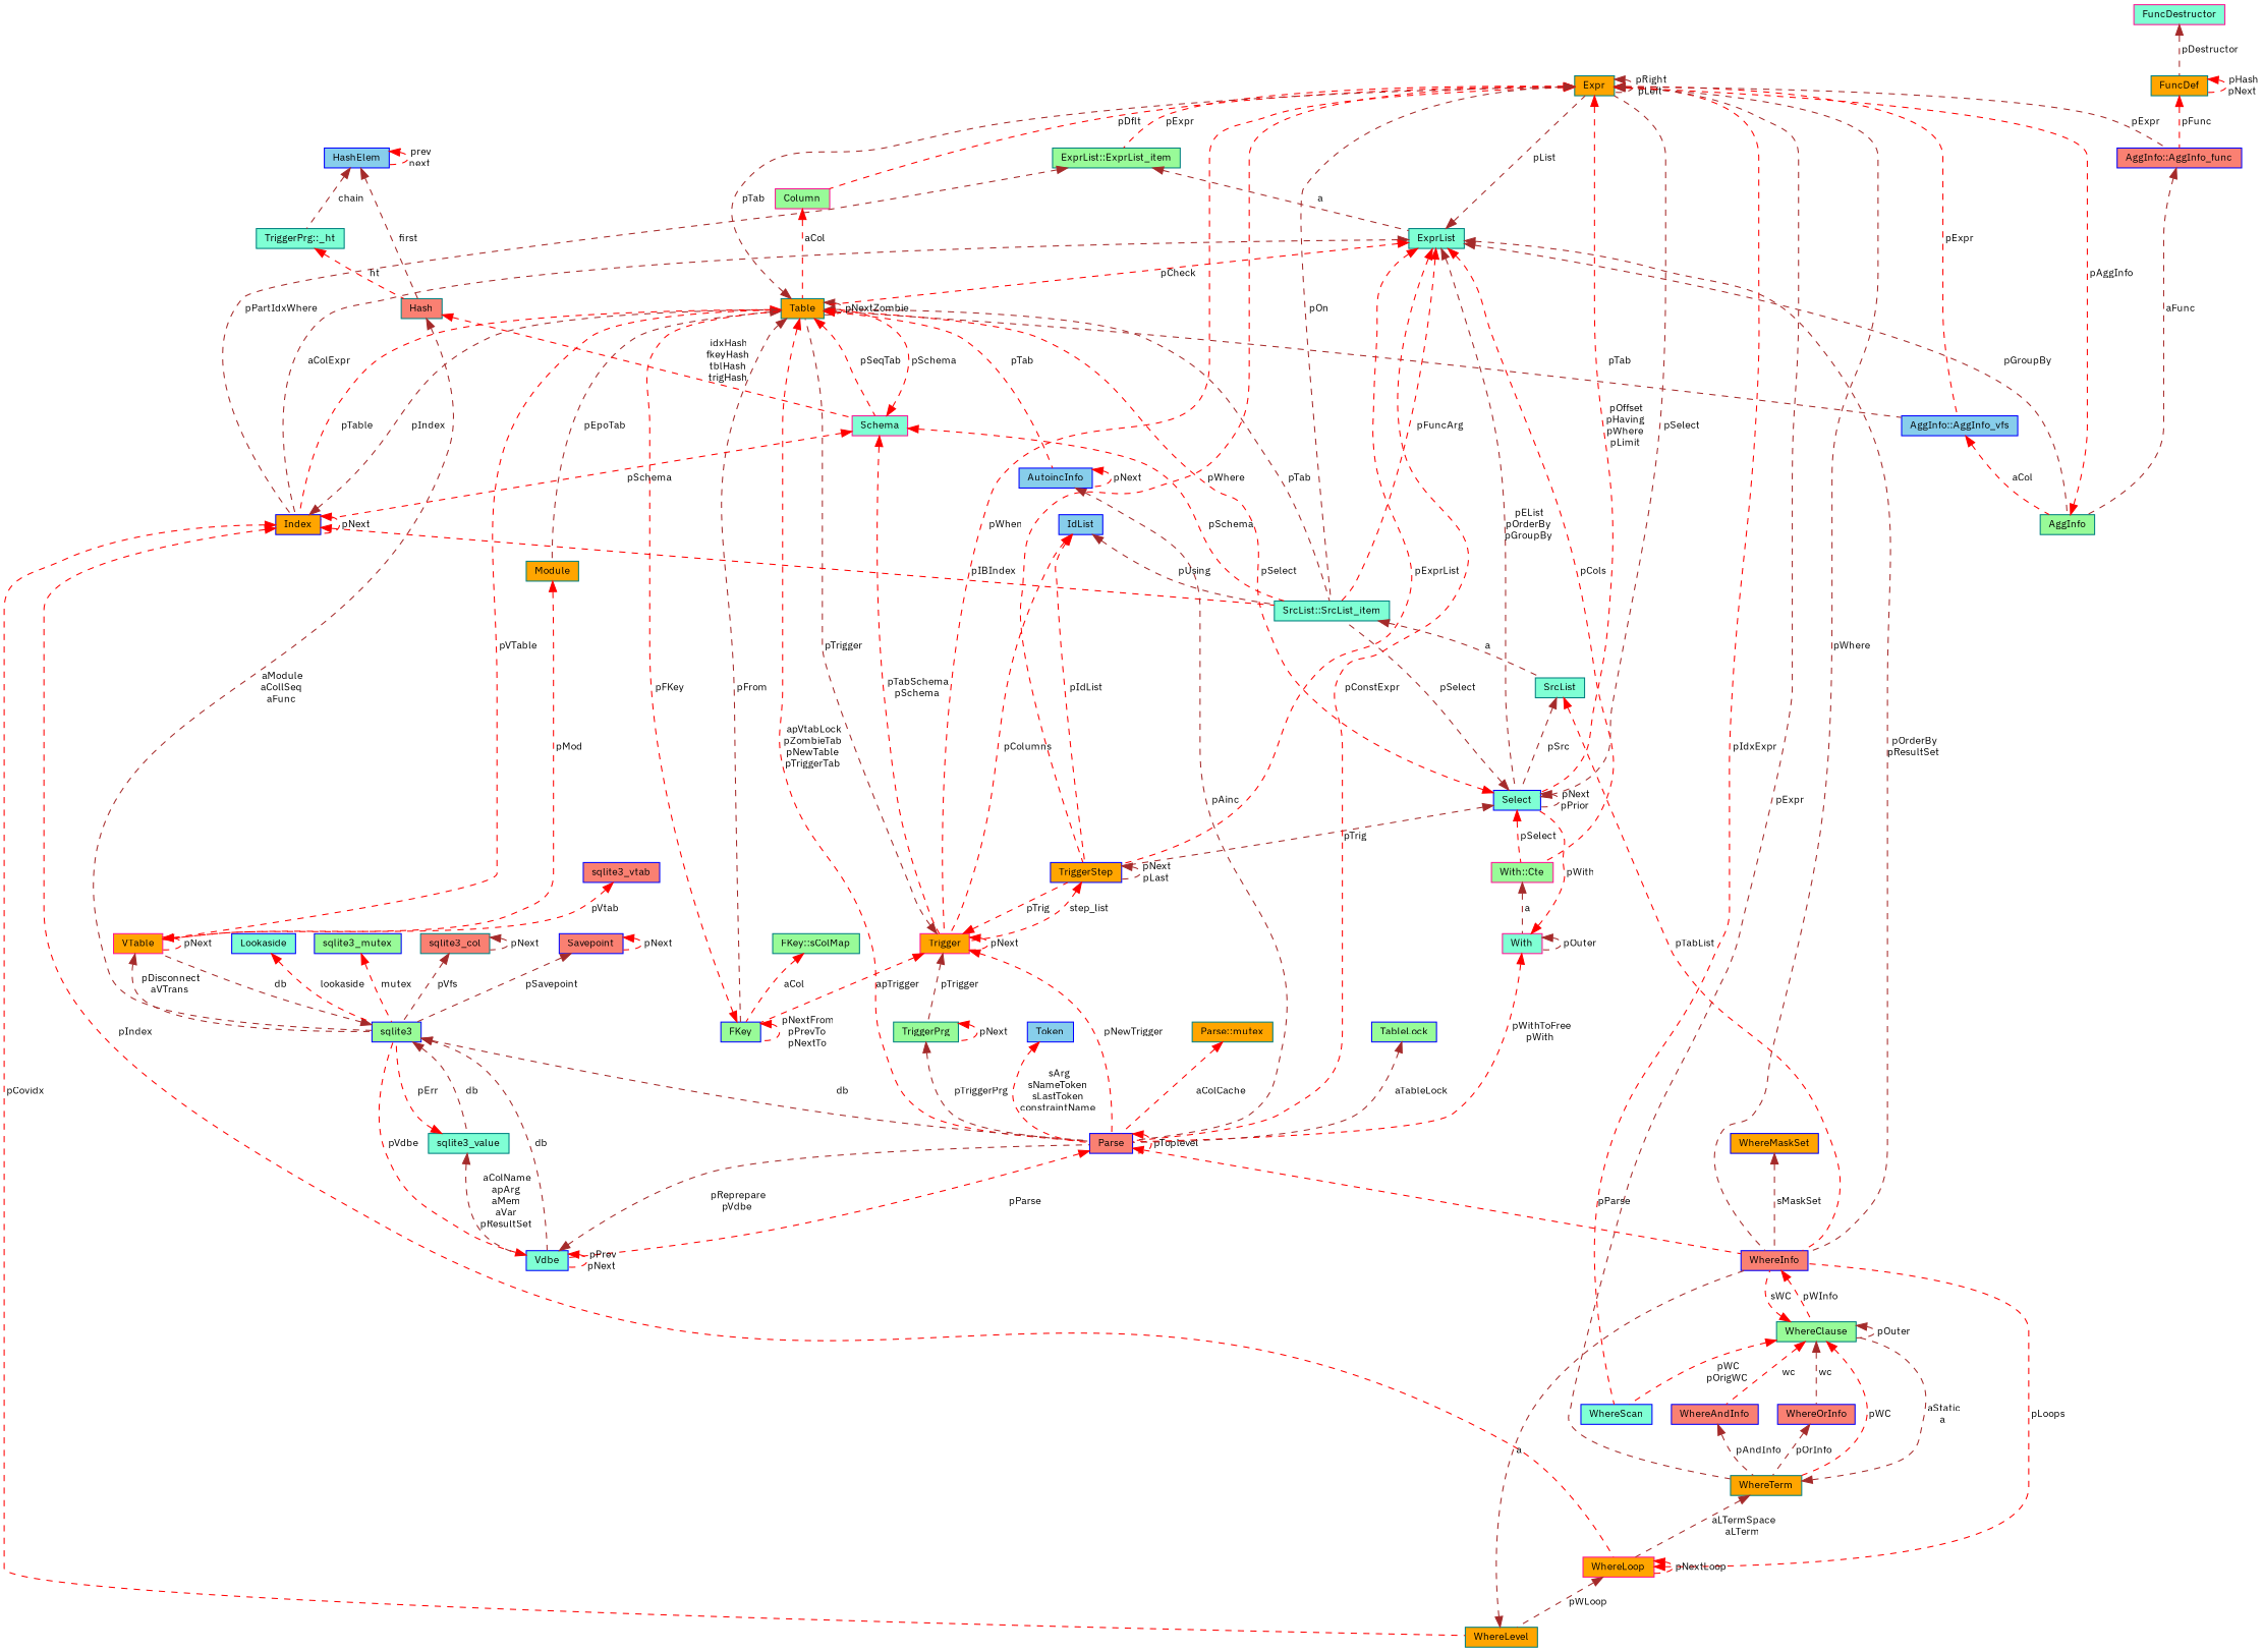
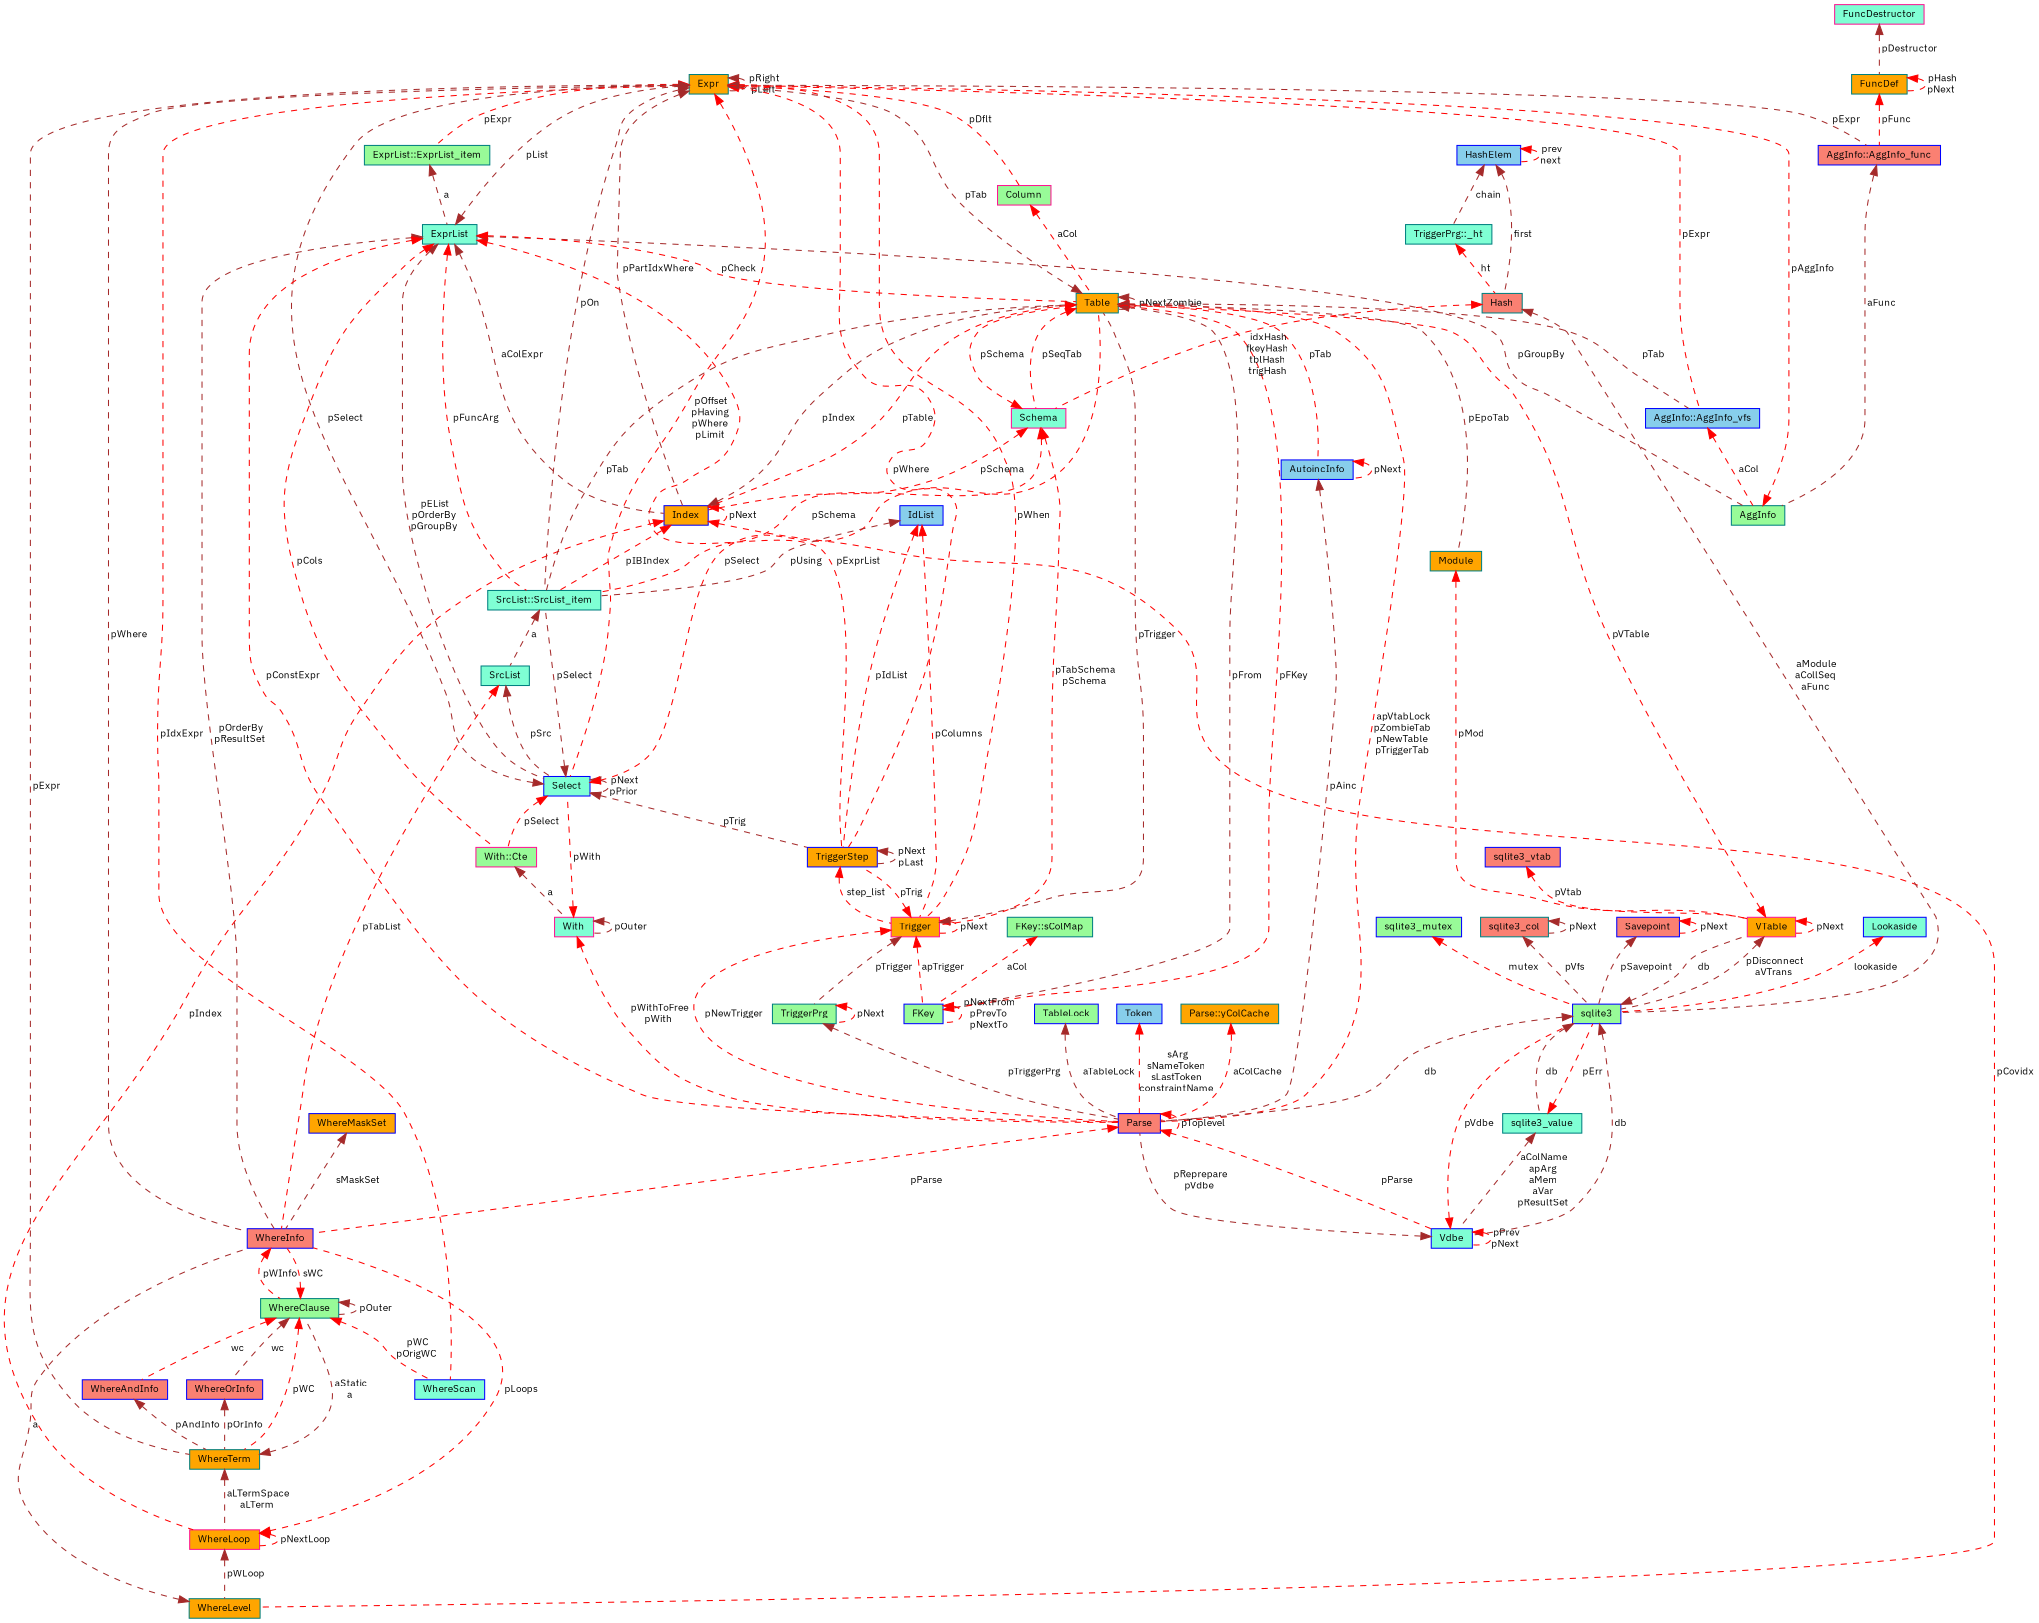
  digraph {
    fontname="IBM Plex Sans"
    node [color=blue fillcolor=orange fontname="IBM Plex Sans" fontsize=10 shape=record style=filled]
    edge [color=red dir=back fontname="IBM Plex Sans" fontsize=10 labelfontname=Helvetica labelfontsize=10 style=dashed]
    n1 [fillcolor=aquamarine fontcolor=black height=0.2 label=WhereScan width=0.4]
    n2 [color=teal height=0.2 label=Expr width=0.4]
    n3 [fillcolor=skyblue height=0.2 label="AggInfo::AggInfo_vfs" width=0.4]
    n4 [color=deeppink fillcolor=palegreen height=0.2 label=Column width=0.4]
    n5 [color=deeppink height=0.2 label=Trigger width=0.4]
    n6 [height=0.2 label=TriggerStep width=0.4]
    n7 [fillcolor=aquamarine height=0.2 label=Select width=0.4]
    n8 [color=teal fillcolor=palegreen height=0.2 label="ExprList::ExprList_item" width=0.4]
    n9 [color=teal fillcolor=aquamarine height=0.2 label="SrcList::SrcList_item" width=0.4]
    n10 [height=0.2 label=Index width=0.4]
    n11 [fillcolor=salmon height=0.2 label="AggInfo::AggInfo_func" width=0.4]
    n12 [color=teal height=0.2 label=WhereTerm width=0.4]
    n13 [fillcolor=salmon height=0.2 label=WhereInfo width=0.4]
    n14 [color=teal fillcolor=palegreen height=0.2 label=AggInfo width=0.4]
    n15 [color=teal height=0.2 label=Table width=0.4]
    n16 [fillcolor=palegreen height=0.2 label=FKey width=0.4]
    n17 [fillcolor=salmon height=0.2 label=Parse width=0.4]
    n18 [color=teal fillcolor=palegreen height=0.2 label=TriggerPrg width=0.4]
    n19 [color=deeppink fillcolor=palegreen height=0.2 label="With::Cte" width=0.4]
    n20 [color=teal fillcolor=aquamarine height=0.2 label=ExprList width=0.4]
    n21 [color=teal fillcolor=aquamarine height=0.2 label=SrcList width=0.4]
    n22 [color=deeppink height=0.2 label=WhereLoop width=0.4]
    n23 [color=teal height=0.2 label=WhereLevel width=0.4]
    n24 [color=teal fillcolor=palegreen height=0.2 label=WhereClause width=0.4]
    n25 [color=deeppink fillcolor=aquamarine height=0.2 label=Schema width=0.4]
    n26 [fillcolor=skyblue height=0.2 label=AutoincInfo width=0.4]
    n27 [color=teal height=0.2 label=Module width=0.4]
    n28 [fillcolor=aquamarine height=0.2 label=Vdbe width=0.4]
    n29 [color=deeppink height=0.2 label=VTable width=0.4]
    n30 [color=teal fillcolor=salmon height=0.2 label=Hash width=0.4]
    n31 [fillcolor=palegreen height=0.2 label=sqlite3 width=0.4]
    n32 [color=teal fillcolor=aquamarine height=0.2 label=sqlite3_value width=0.4]
    n33 [color=teal fillcolor=aquamarine height=0.2 label="TriggerPrg::_ht" width=0.4]
    n34 [fillcolor=skyblue height=0.2 label=HashElem width=0.4]
    n35 [color=teal fillcolor=palegreen height=0.2 label="FKey::sColMap" width=0.4]
    n36 [fillcolor=skyblue height=0.2 label=IdList width=0.4]
    n37 [color=deeppink fillcolor=aquamarine height=0.2 label=With width=0.4]
    n38 [fillcolor=palegreen height=0.2 label=TableLock width=0.4]
    n39 [fillcolor=skyblue height=0.2 label=Token width=0.4]
-   n40 [color=teal height=0.2 label="Parse::mutex" width=0.4]
+   n40 [color=teal height=0.2 label="Parse::yColCache" width=0.4]
    n41 [fillcolor=salmon height=0.2 label=Savepoint width=0.4]
    n42 [fillcolor=aquamarine height=0.2 label=Lookaside width=0.4]
    n43 [fillcolor=palegreen height=0.2 label=sqlite3_mutex width=0.4]
    n44 [color=teal fillcolor=salmon height=0.2 label=sqlite3_col width=0.4]
    n45 [fillcolor=salmon height=0.2 label=sqlite3_vtab width=0.4]
    n46 [color=teal height=0.2 label=FuncDef width=0.4]
    n47 [color=deeppink fillcolor=aquamarine height=0.2 label=FuncDestructor width=0.4]
    n48 [fillcolor=salmon height=0.2 label=WhereAndInfo width=0.4]
    n49 [fillcolor=salmon height=0.2 label=WhereOrInfo width=0.4]
    n50 [height=0.2 label=WhereMaskSet width=0.4]
    n2 -> n1 [label=" pIdxExpr"]
    n2 -> n2 [color=brown label=" pRight\npLeft"]
    n2 -> n3 [label=" pExpr"]
    n2 -> n4 [label=" pDflt"]
    n2 -> n5 [label=" pWhen"]
    n2 -> n6 [label=" pWhere"]
    n2 -> n7 [label=" pOffset\npHaving\npWhere\npLimit"]
    n2 -> n8 [label=" pExpr"]
    n2 -> n9 [color=brown label=" pOn"]
-   n8 -> n10 [color=brown label=" pPartIdxWhere"]
+   n2 -> n10 [color=brown label=" pPartIdxWhere"]
    n2 -> n11 [color=brown label=" pExpr"]
    n2 -> n12 [color=brown label=" pExpr"]
    n2 -> n13 [color=brown label=" pWhere"]
    n3 -> n14 [label=" aCol"]
    n4 -> n15 [label=" aCol"]
    n5 -> n5 [label=" pNext"]
    n5 -> n6 [label=" pTrig"]
    n5 -> n15 [color=brown label=" pTrigger"]
    n5 -> n16 [label=" apTrigger"]
    n5 -> n17 [label=" pNewTrigger"]
    n5 -> n18 [color=brown label=" pTrigger"]
    n6 -> n5 [label=" step_list"]
    n6 -> n6 [color=brown label=" pNext\npLast"]
    n7 -> n2 [color=brown label=" pSelect"]
    n7 -> n6 [color=brown label=" pTrig"]
    n7 -> n7 [color=brown label=" pNext\npPrior"]
    n7 -> n9 [color=brown label=" pSelect"]
    n7 -> n15 [label=" pSelect"]
    n7 -> n19 [label=" pSelect"]
    n8 -> n20 [color=brown label=" a"]
    n9 -> n21 [color=brown label=" a"]
    n10 -> n9 [label=" pIBIndex"]
    n10 -> n10 [label=" pNext"]
    n10 -> n15 [color=brown label=" pIndex"]
    n10 -> n22 [label=" pIndex"]
    n10 -> n23 [label=" pCovidx"]
    n11 -> n14 [color=brown label=" aFunc"]
    n12 -> n22 [color=brown label=" aLTermSpace\naLTerm"]
    n12 -> n24 [color=brown label=" aStatic\na"]
    n13 -> n24 [label=" pWInfo"]
    n14 -> n2 [label=" pAggInfo"]
    n15 -> n2 [color=brown label=" pTab"]
    n15 -> n3 [color=brown label=" pTab"]
    n15 -> n9 [color=brown label=" pTab"]
    n15 -> n10 [label=" pTable"]
    n15 -> n15 [color=brown label=" pNextZombie"]
    n15 -> n16 [color=brown label=" pFrom"]
    n15 -> n17 [label=" apVtabLock\npZombieTab\npNewTable\npTriggerTab"]
    n15 -> n25 [label=" pSeqTab"]
    n15 -> n26 [label=" pTab"]
    n15 -> n27 [color=brown label=" pEpoTab"]
    n16 -> n15 [label=" pFKey"]
    n16 -> n16 [label=" pNextFrom\npPrevTo\npNextTo"]
    n17 -> n13 [label=" pParse"]
    n17 -> n17 [label=" pToplevel"]
    n17 -> n28 [label=" pParse"]
    n18 -> n17 [color=brown label=" pTriggerPrg"]
    n18 -> n18 [label=" pNext"]
    n19 -> n37 [color=brown label=" a"]
    n20 -> n2 [color=brown label=" pList"]
    n20 -> n6 [label=" pExprList"]
    n20 -> n7 [color=brown label=" pEList\npOrderBy\npGroupBy"]
    n20 -> n9 [label=" pFuncArg"]
    n20 -> n10 [color=brown label=" aColExpr"]
    n20 -> n13 [color=brown label=" pOrderBy\npResultSet"]
    n20 -> n14 [color=brown label=" pGroupBy"]
    n20 -> n15 [label=" pCheck"]
    n20 -> n17 [label=" pConstExpr"]
    n20 -> n19 [label=" pCols"]
    n21 -> n7 [color=brown label=" pSrc"]
    n21 -> n13 [label=" pTabList"]
    n22 -> n13 [label=" pLoops"]
    n22 -> n22 [label=" pNextLoop"]
    n22 -> n23 [color=brown label=" pWLoop"]
    n23 -> n13 [color=brown label=" a"]
    n24 -> n1 [label=" pWC\npOrigWC"]
    n24 -> n12 [label=" pWC"]
    n24 -> n13 [label=" sWC"]
    n24 -> n24 [color=brown label=" pOuter"]
    n24 -> n48 [label=" wc"]
    n24 -> n49 [color=brown label=" wc"]
    n25 -> n5 [label=" pTabSchema\npSchema"]
    n25 -> n9 [label=" pSchema"]
    n25 -> n10 [label=" pSchema"]
    n25 -> n15 [label=" pSchema"]
    n26 -> n17 [color=brown label=" pAinc"]
    n26 -> n26 [label=" pNext"]
    n27 -> n29 [label=" pMod"]
    n28 -> n17 [color=brown label=" pReprepare\npVdbe"]
    n28 -> n28 [label=" pPrev\npNext"]
    n28 -> n31 [label=" pVdbe"]
    n29 -> n15 [label=" pVTable"]
    n29 -> n29 [label=" pNext"]
    n29 -> n31 [color=brown label=" pDisconnect\naVTrans"]
    n30 -> n25 [label=" idxHash\nfkeyHash\ntblHash\ntrigHash"]
    n30 -> n31 [color=brown label=" aModule\naCollSeq\naFunc"]
    n31 -> n17 [color=brown label=" db"]
    n31 -> n28 [color=brown label=" db"]
    n31 -> n29 [color=brown label=" db"]
    n31 -> n32 [color=brown label=" db"]
    n32 -> n28 [color=brown label=" aColName\napArg\naMem\naVar\npResultSet"]
    n32 -> n31 [label=" pErr"]
    n33 -> n30 [label=" ht"]
    n34 -> n30 [color=brown label=" first"]
    n34 -> n33 [color=brown label=" chain"]
    n34 -> n34 [label=" prev\nnext"]
    n35 -> n16 [label=" aCol"]
    n36 -> n5 [label=" pColumns"]
    n36 -> n6 [label=" pIdList"]
    n36 -> n9 [color=brown label=" pUsing"]
    n37 -> n7 [label=" pWith"]
    n37 -> n17 [label=" pWithToFree\npWith"]
    n37 -> n37 [color=brown label=" pOuter"]
    n38 -> n17 [color=brown label=" aTableLock"]
    n39 -> n17 [label=" sArg\nsNameToken\nsLastToken\nconstraintName"]
    n40 -> n17 [label=" aColCache"]
    n41 -> n31 [color=brown label=" pSavepoint"]
    n41 -> n41 [label=" pNext"]
    n42 -> n31 [label=" lookaside"]
    n43 -> n31 [label=" mutex"]
    n44 -> n31 [color=brown label=" pVfs"]
    n44 -> n44 [color=brown label=" pNext"]
    n45 -> n29 [label=" pVtab"]
    n46 -> n11 [label=" pFunc"]
    n46 -> n46 [label=" pHash\npNext"]
    n47 -> n46 [color=brown label=" pDestructor"]
    n48 -> n12 [color=brown label=" pAndInfo"]
    n49 -> n12 [color=brown label=" pOrInfo"]
    n50 -> n13 [color=brown label=" sMaskSet"]
  }
